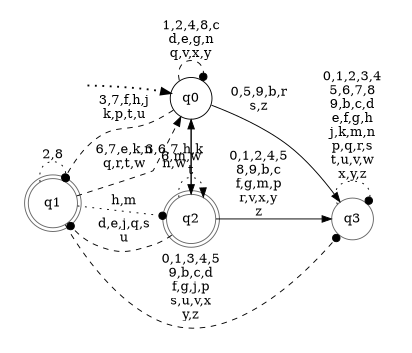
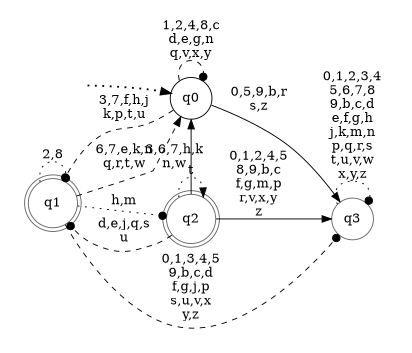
  digraph {
    rankdir=LR
    node [shape=circle style=filled color=gray40 fillcolor=white]
    edge [arrowhead=normal style=dotted]
    __start0 [height=0 shape=none style=invis width=0 color="" fillcolor=""]
    n2 [color=black label=q0]
    n3 [label=q1 shape=doublecircle style="rounded,filled"]
    n4 [label=q2 shape=doublecircle style="rounded,filled"]
    n5 [label=q3]
    subgraph cluster_1 {
      nodesep=0.15
      ranksep=0.15
      style=invis
      __start0
      n2
    }
    __start0 -> n2 [penwidth=2]
    n2 -> n2 [arrowhead=dot label="1,2,4,8,c\nd,e,g,n\nq,v,x,y" style=dashed]
    n2 -> n3 [arrowhead=dot label="3,7,f,h,j\nk,p,t,u" style=dashed]
-   n2 -> n4 [label="6,m,w" style=solid]
    n2 -> n5 [label="0,5,9,b,r\ns,z" style=solid]
    n3 -> n2 [label="6,7,e,k,n\nq,r,t,w" style=dashed]
    n3 -> n3 [arrowhead=dot label="2,8"]
    n3 -> n4 [arrowhead=dot label="h,m"]
    n3 -> n5 [arrowhead=dot label="0,1,3,4,5\n9,b,c,d\nf,g,j,p\ns,u,v,x\ny,z" style=dashed]
    n4 -> n2 [label="3,6,7,h,k\nn,w" style=solid]
    n4 -> n3 [arrowhead=dot label="d,e,j,q,s\nu" style=dashed]
    n4 -> n4 [label=t]
    n4 -> n5 [label="0,1,2,4,5\n8,9,b,c\nf,g,m,p\nr,v,x,y\nz" style=solid]
    n5 -> n5 [arrowhead=dot label="0,1,2,3,4\n5,6,7,8\n9,b,c,d\ne,f,g,h\nj,k,m,n\np,q,r,s\nt,u,v,w\nx,y,z"]
  }
